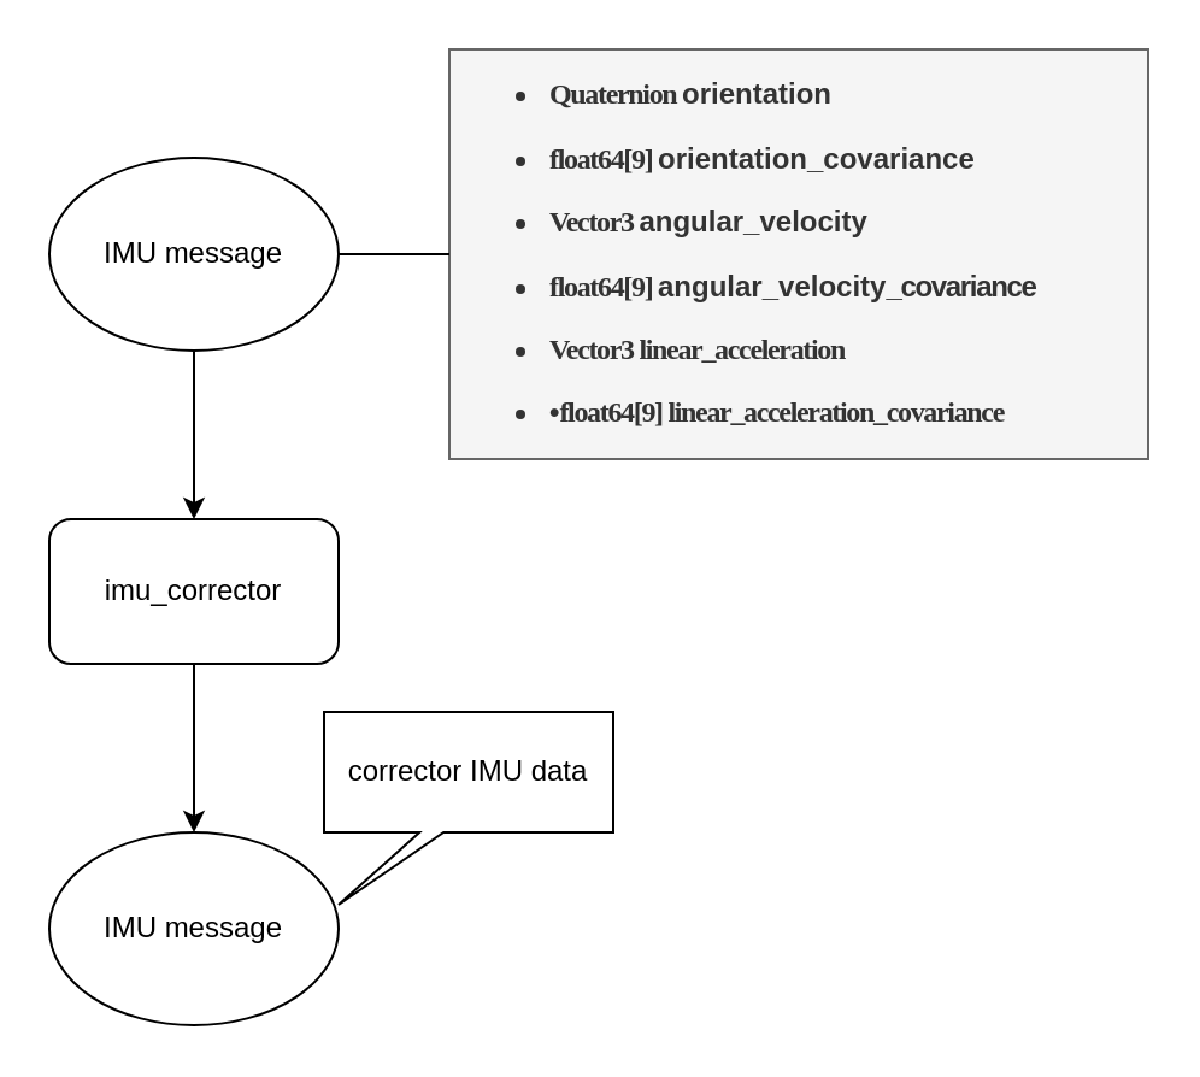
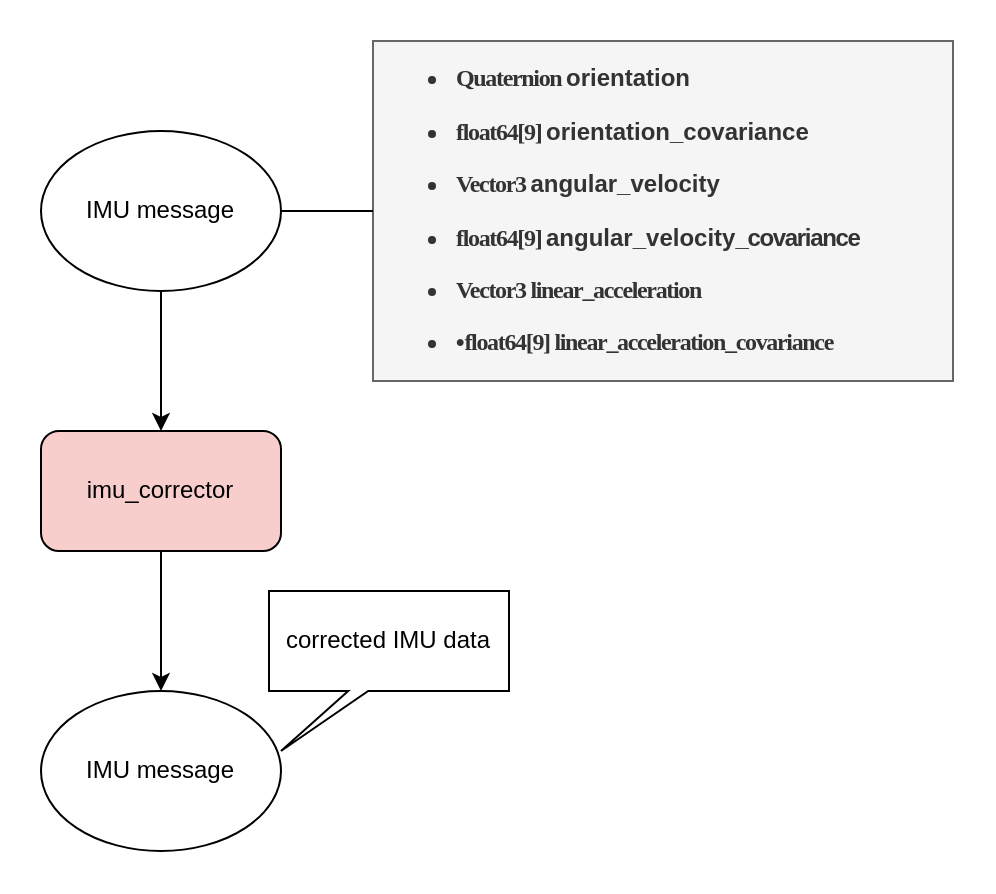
  <mxCell id="0" />
  <mxCell id="1" parent="0" />
- <mxCell id="2" value="imu_corrector" style="rounded=1;whiteSpace=wrap;html=1;" parent="1" vertex="1"><mxGeometry x="20" y="215" width="120" height="60" as="geometry" /></mxCell>
+ <mxCell id="2" value="imu_corrector" style="rounded=1;whiteSpace=wrap;html=1;fillColor=#f8cecc;" parent="1" vertex="1"><mxGeometry x="20" y="215" width="120" height="60" as="geometry" /></mxCell>
  <mxCell id="3" value="&lt;div style=&quot;&quot;&gt;&lt;h6&gt;&lt;ul style=&quot;font-size: 12px;&quot;&gt;&lt;li style=&quot;&quot;&gt;&lt;span style=&quot;font-family: &amp;quot;맑은 고딕&amp;quot;; letter-spacing: -0.5pt; background-color: initial;&quot;&gt;Quaternion&amp;nbsp;&lt;/span&gt;orientation&lt;/li&gt;&lt;/ul&gt;&lt;ul style=&quot;font-size: 12px;&quot;&gt;&lt;li style=&quot;&quot;&gt;&lt;span style=&quot;background-color: initial; font-family: &amp;quot;맑은 고딕&amp;quot;; letter-spacing: -0.5pt;&quot;&gt;float64[9]&amp;nbsp;&lt;/span&gt;orientation_covariance&lt;/li&gt;&lt;/ul&gt;&lt;ul style=&quot;font-size: 12px;&quot;&gt;&lt;li style=&quot;&quot;&gt;&lt;span style=&quot;background-color: initial; font-family: &amp;quot;맑은 고딕&amp;quot;; letter-spacing: -0.5pt;&quot;&gt;Vector3&amp;nbsp;&lt;/span&gt;angular_velocity&lt;/li&gt;&lt;/ul&gt;&lt;ul style=&quot;font-size: 12px;&quot;&gt;&lt;li style=&quot;&quot;&gt;&lt;span style=&quot;background-color: initial; font-family: &amp;quot;맑은 고딕&amp;quot;; letter-spacing: -0.5pt;&quot;&gt;float64[9]&amp;nbsp;&lt;/span&gt;angular_velocity&lt;span style=&quot;background-color: initial; letter-spacing: -0.5pt;&quot;&gt;_covariance&lt;/span&gt;&lt;/li&gt;&lt;/ul&gt;&lt;ul style=&quot;font-size: 12px;&quot;&gt;&lt;li style=&quot;&quot;&gt;&lt;span style=&quot;font-family: &amp;quot;맑은 고딕&amp;quot;; letter-spacing: -0.5pt;&quot;&gt;V&lt;/span&gt;&lt;span style=&quot;font-family: &amp;quot;맑은 고딕&amp;quot;; letter-spacing: -0.5pt;&quot;&gt;ector3 &lt;/span&gt;&lt;span style=&quot;font-family: &amp;quot;맑은 고딕&amp;quot;; letter-spacing: -0.5pt;&quot;&gt;linear_acceleration&lt;/span&gt;&lt;/li&gt;&lt;/ul&gt;&lt;ul style=&quot;font-size: 12px;&quot;&gt;&lt;li style=&quot;&quot;&gt;&lt;span style=&quot;&quot;&gt;&lt;span&gt;•&lt;/span&gt;&lt;/span&gt;&lt;span style=&quot;font-family: &amp;quot;맑은 고딕&amp;quot;; letter-spacing: -0.5pt;&quot;&gt;float64[9]&lt;/span&gt;&lt;span style=&quot;font-family: &amp;quot;맑은 고딕&amp;quot;; letter-spacing: -0.5pt;&quot;&gt; &lt;/span&gt;&lt;span style=&quot;font-family: &amp;quot;맑은 고딕&amp;quot;; letter-spacing: -0.5pt;&quot;&gt;linear_acceleration_covarianc&lt;/span&gt;&lt;span style=&quot;font-family: &amp;quot;맑은 고딕&amp;quot;; letter-spacing: -0.5pt;&quot;&gt;e&lt;br&gt;&lt;/span&gt;&lt;/li&gt;&lt;/ul&gt;&lt;/h6&gt;&lt;/div&gt;" style="text;html=1;strokeColor=#666666;fillColor=#f5f5f5;align=left;verticalAlign=middle;whiteSpace=wrap;rounded=0;fontColor=#333333;" parent="1" vertex="1"><mxGeometry x="186" y="20" width="290" height="170" as="geometry" /></mxCell>
  <mxCell id="4" value="" style="endArrow=none;html=1;rounded=0;exitX=1;exitY=0.5;exitDx=0;exitDy=0;" parent="1" source="7" target="3" edge="1"><mxGeometry width="50" height="50" relative="1" as="geometry"><mxPoint x="140" y="125" as="sourcePoint" /><mxPoint x="236" y="215" as="targetPoint" /></mxGeometry></mxCell>
  <mxCell id="5" value="" style="endArrow=classic;html=1;rounded=0;exitX=0.5;exitY=1;exitDx=0;exitDy=0;entryX=0.5;entryY=0;entryDx=0;entryDy=0;" parent="1" target="2" edge="1"><mxGeometry width="50" height="50" relative="1" as="geometry"><mxPoint x="80" y="145" as="sourcePoint" /><mxPoint x="236" y="215" as="targetPoint" /></mxGeometry></mxCell>
  <mxCell id="6" value="" style="endArrow=classic;html=1;rounded=0;entryX=0.5;entryY=0;entryDx=0;entryDy=0;exitX=0.5;exitY=1;exitDx=0;exitDy=0;" parent="1" source="2" edge="1"><mxGeometry width="50" height="50" relative="1" as="geometry"><mxPoint x="80" y="285" as="sourcePoint" /><mxPoint x="80" y="345" as="targetPoint" /></mxGeometry></mxCell>
  <mxCell id="7" value="IMU message" style="ellipse;whiteSpace=wrap;html=1;" vertex="1" parent="1"><mxGeometry x="20" y="65" width="120" height="80" as="geometry" /></mxCell>
  <mxCell id="8" value="IMU message" style="ellipse;whiteSpace=wrap;html=1;" vertex="1" parent="1"><mxGeometry x="20" y="345" width="120" height="80" as="geometry" /></mxCell>
- <mxCell id="9" value="corrector IMU data" style="shape=callout;whiteSpace=wrap;html=1;perimeter=calloutPerimeter;base=10;size=30;position=0.33;position2=0.05;" vertex="1" parent="1"><mxGeometry x="134" y="295" width="120" height="80" as="geometry" /></mxCell>
+ <mxCell id="9" value="corrected IMU data" style="shape=callout;whiteSpace=wrap;html=1;perimeter=calloutPerimeter;base=10;size=30;position=0.33;position2=0.05;" vertex="1" parent="1"><mxGeometry x="134" y="295" width="120" height="80" as="geometry" /></mxCell>
